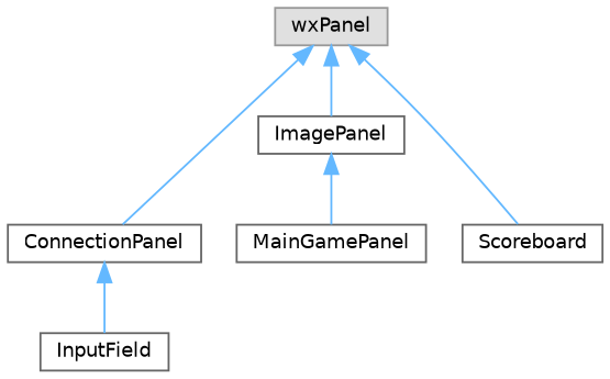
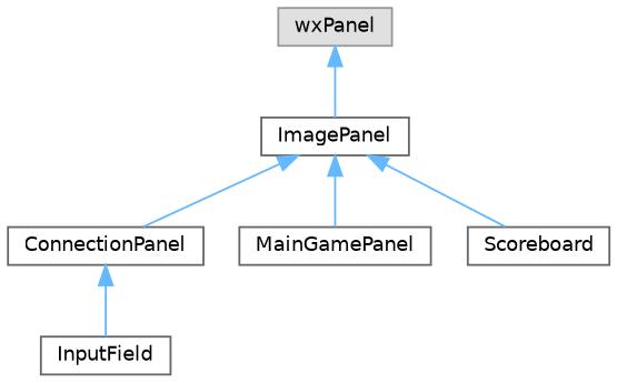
  digraph {
    rankdir=TB
    node [color=grey40 fillcolor=white fontname=Helvetica fontsize=10 shape=box style=filled]
    edge [color=steelblue1 dir=back fontname=Helvetica fontsize=10 labelfontname=Helvetica labelfontsize=10 style=solid]
    n1 [color=grey60 fillcolor="#E0E0E0" height=0.2 label=wxPanel width=0.4]
    n2 [height=0.2 label=ConnectionPanel width=0.4]
    n3 [height=0.2 label=ImagePanel width=0.4]
    n4 [height=0.2 label=Scoreboard width=0.4]
    n5 [height=0.2 label=InputField width=0.4]
    n6 [height=0.2 label=MainGamePanel width=0.4]
-   n1 -> n2
+   n3 -> n2
    n1 -> n3
-   n1 -> n4
+   n3 -> n4
    n2 -> n5
    n3 -> n6
  }
